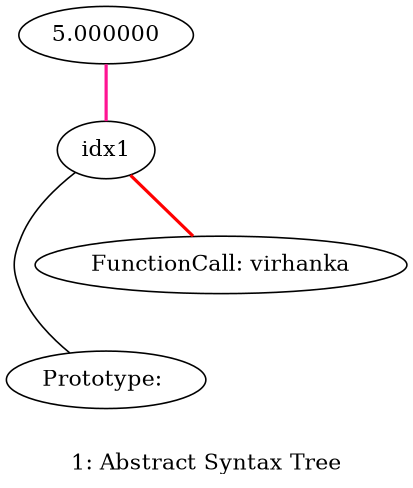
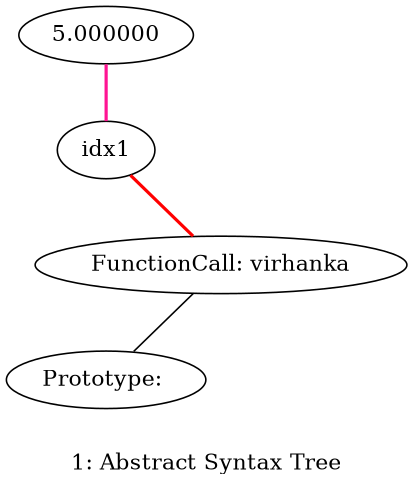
  graph {
    label="1: Abstract Syntax Tree"
    edge [style=bold]
    n1 [label="Prototype: "]
    idx1
    n3 [label="FunctionCall: virhanka"]
    n4 [label=5.000000]
-   idx1 -- n1 [color=black style=solid]
+   n3 -- n1 [color=black style=solid]
    idx1 -- n3 [color=red]
    n4 -- idx1 [color=deeppink]
  }
